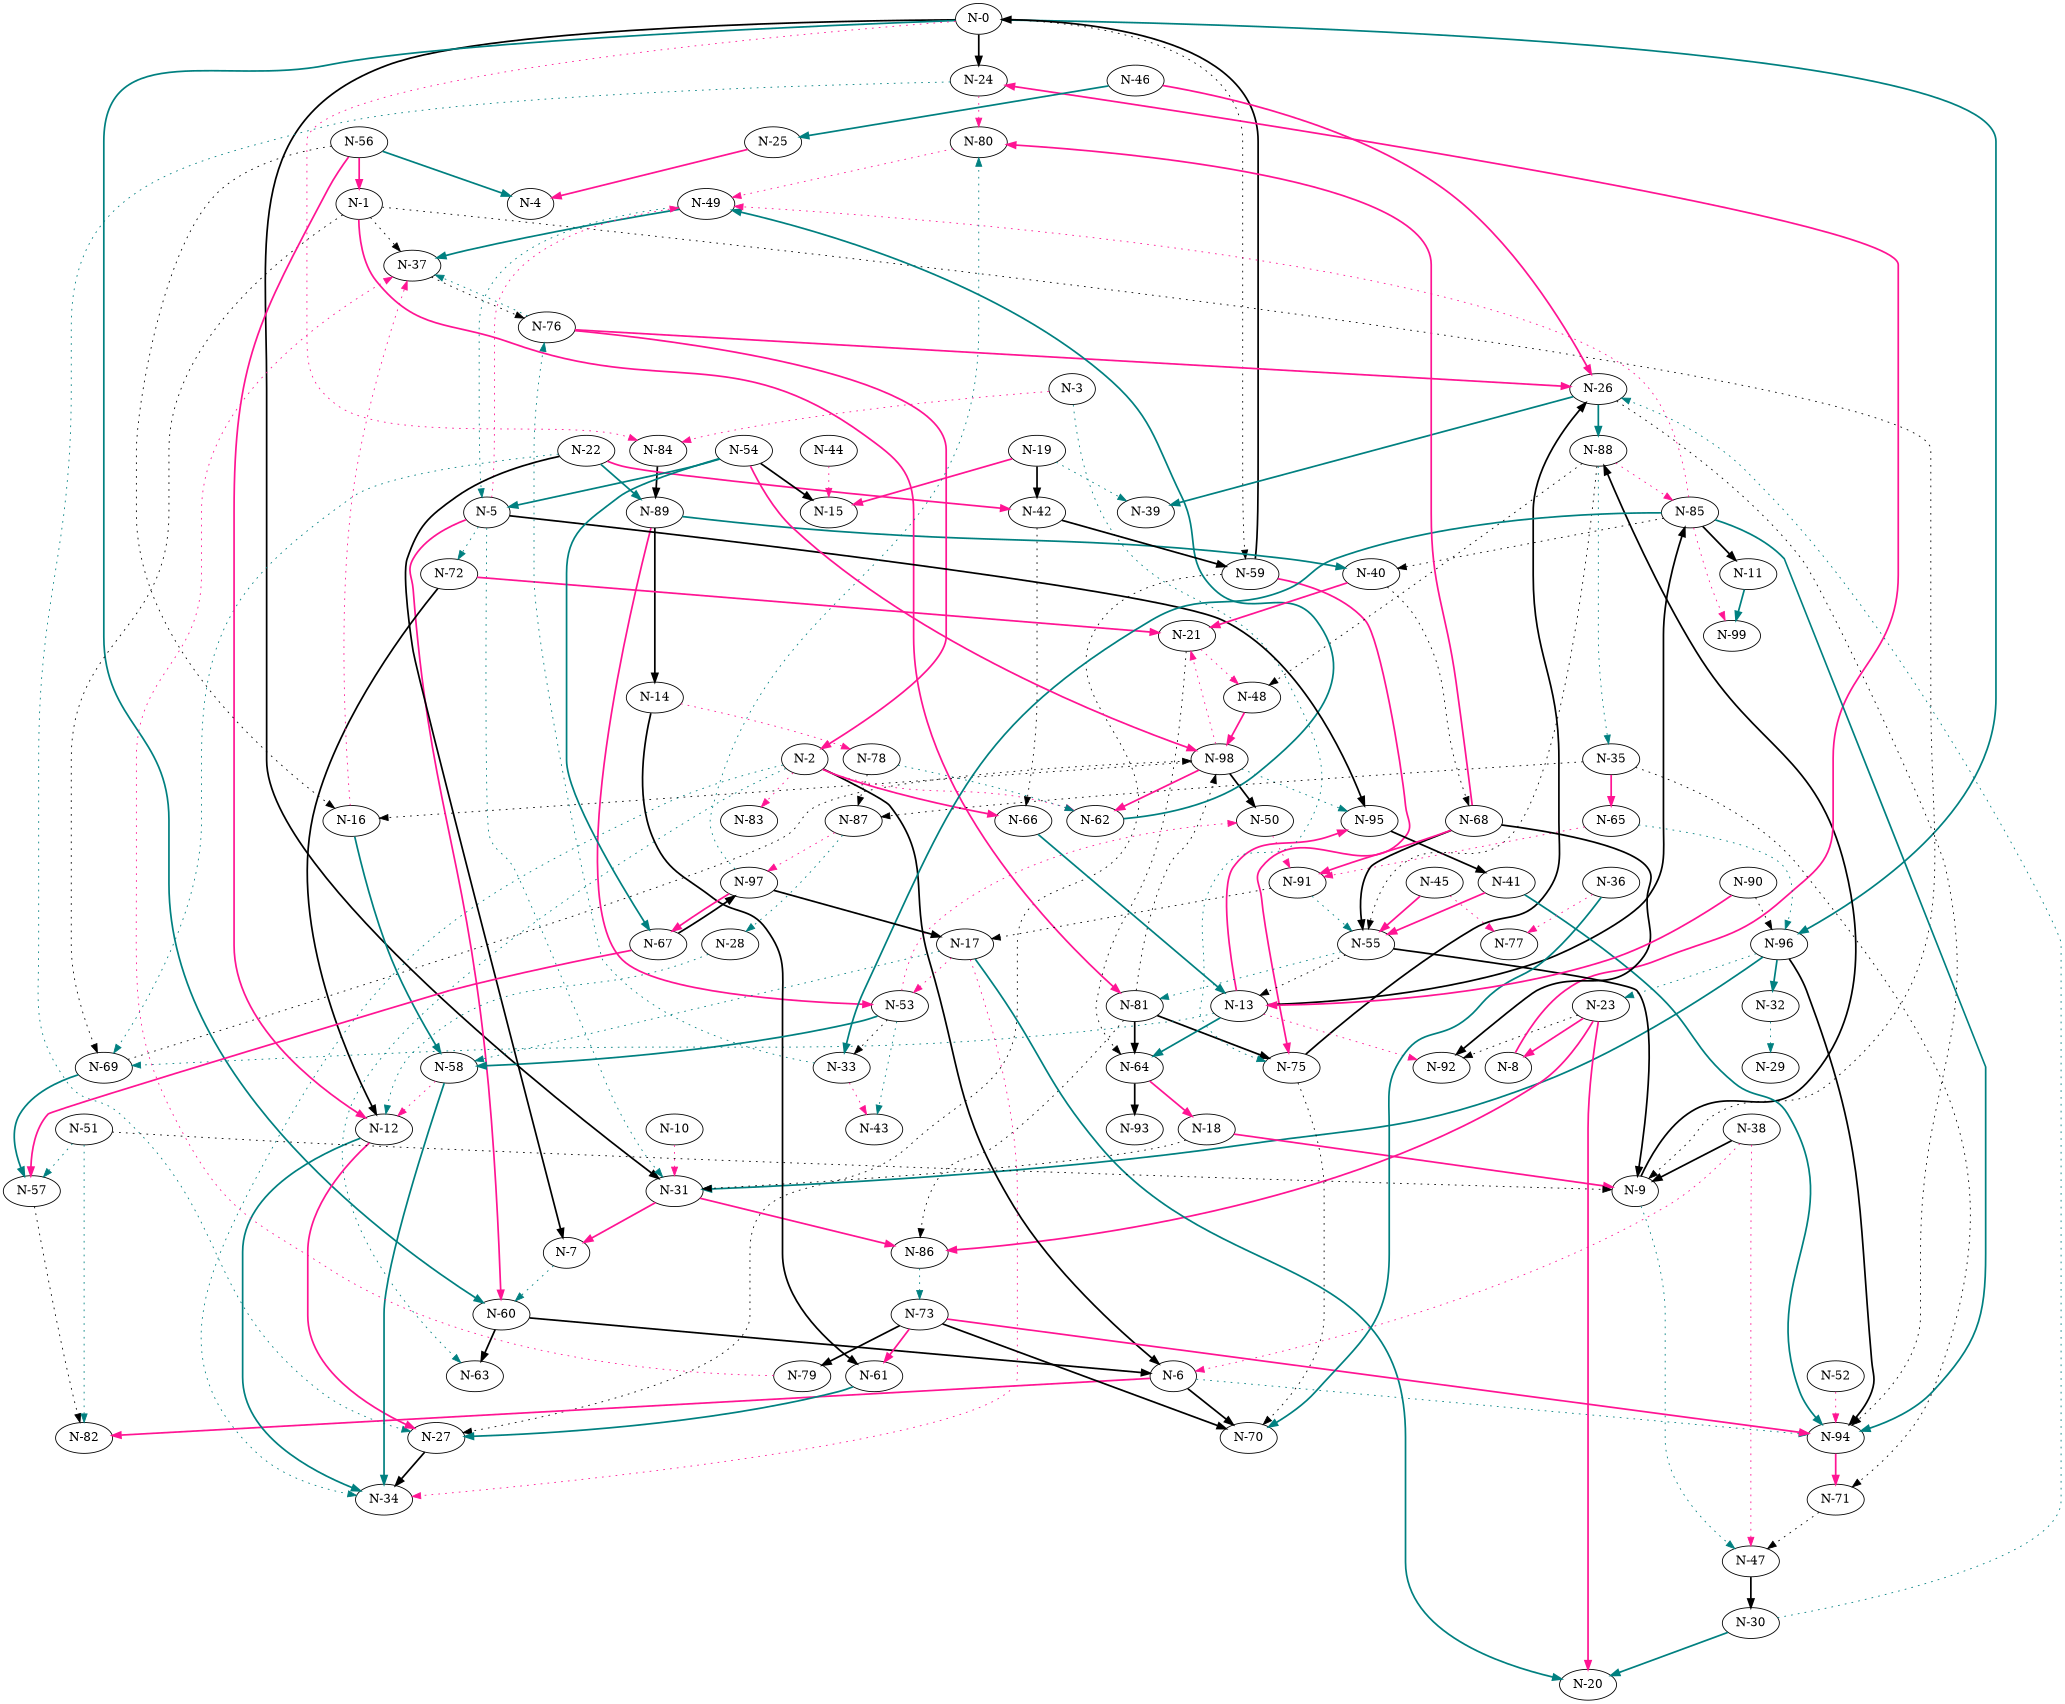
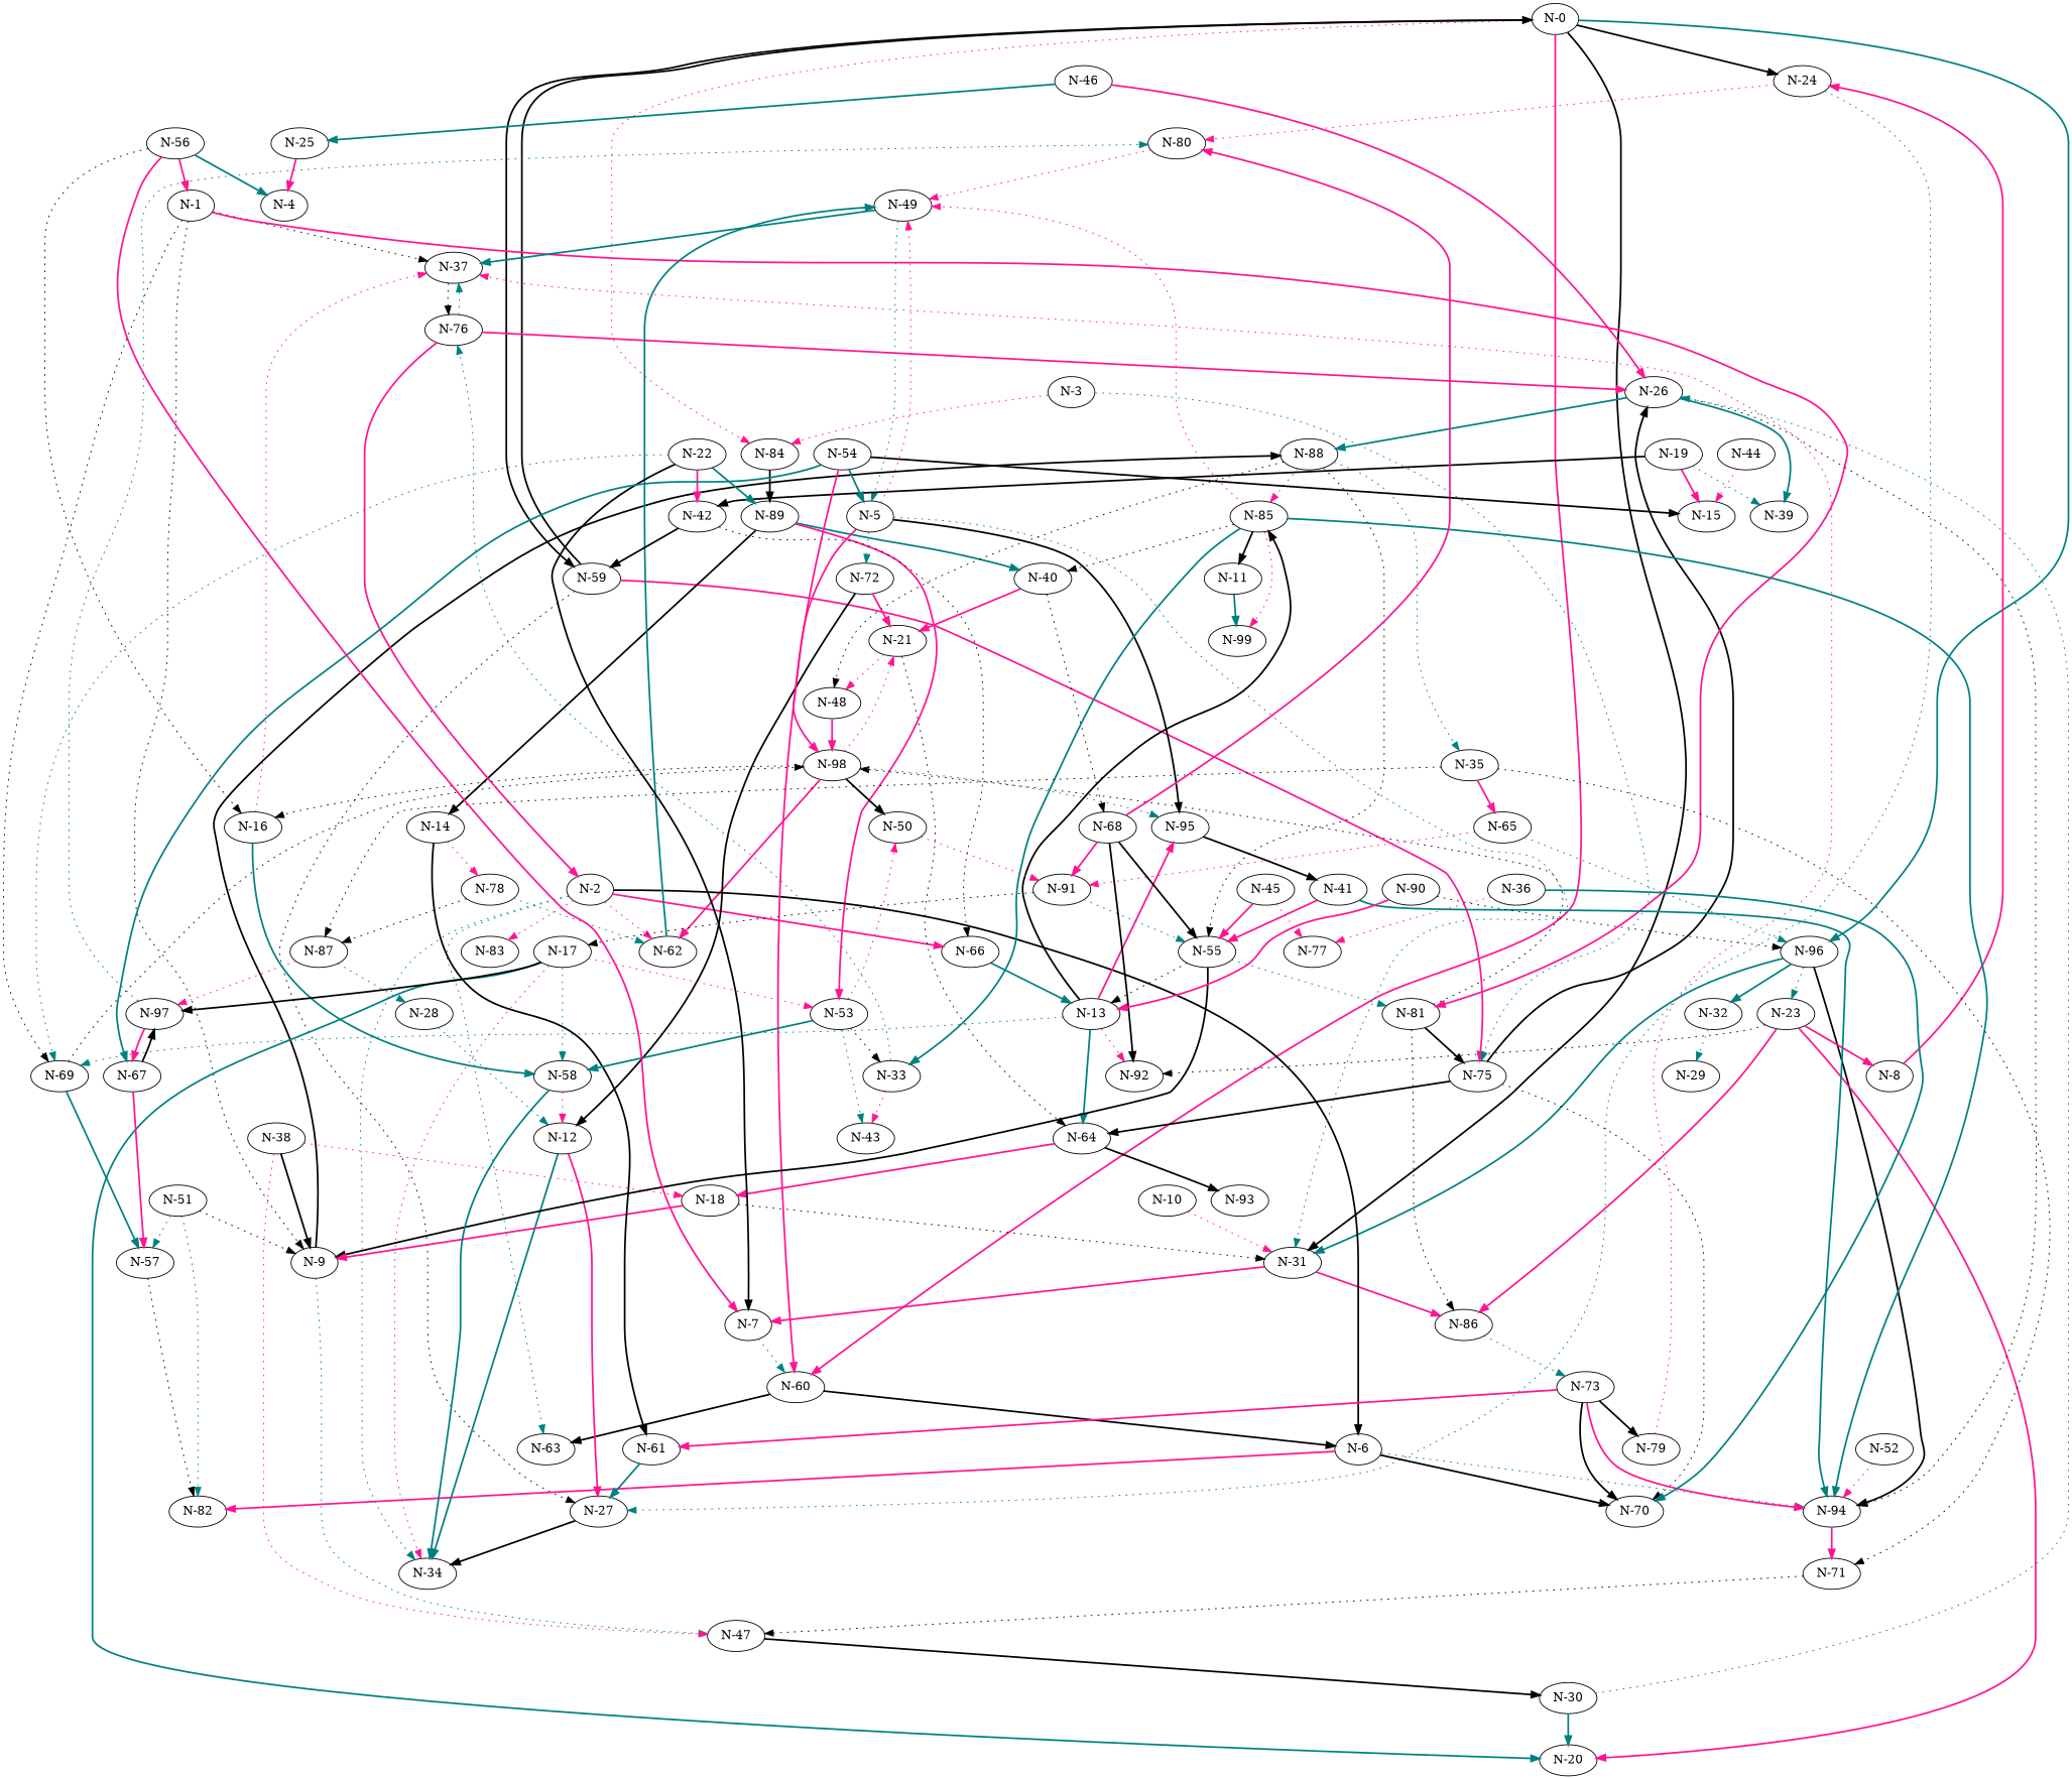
  digraph {
    edge [color=deeppink style=bold]
    "N-0"
    "N-24"
    "N-31"
    "N-59"
    "N-60"
    "N-84"
    "N-96"
    "N-27"
    "N-80"
    "N-7"
    "N-86"
    "N-75"
    "N-6"
    "N-63"
    "N-89"
    "N-94"
    "N-23"
    "N-32"
    "N-1"
    "N-9"
    "N-37"
    "N-69"
    "N-81"
    "N-47"
    "N-88"
    "N-76"
    "N-98"
    "N-57"
    "N-64"
    "N-2"
    "N-34"
    "N-62"
    "N-66"
    "N-83"
    "N-70"
    "N-82"
    "N-49"
    "N-13"
    "N-3"
    "N-26"
    "N-5"
    "N-72"
    "N-95"
    "N-12"
    "N-21"
    "N-41"
    "N-71"
    "N-8"
    "N-30"
    "N-85"
    "N-48"
    "N-35"
    "N-55"
    "N-10"
    "N-11"
    "N-99"
    "N-92"
    "N-18"
    "N-93"
    "N-33"
    "N-40"
    "N-14"
    "N-61"
    "N-78"
    "N-87"
    "N-16"
    "N-58"
    "N-17"
    "N-20"
    "N-53"
    "N-50"
    "N-43"
    "N-19"
    "N-15"
    "N-39"
    "N-42"
    "N-22"
    "N-73"
    "N-25"
    "N-4"
    "N-28"
    "N-29"
    "N-65"
    "N-91"
    "N-97"
    "N-36"
    "N-77"
    "N-38"
    "N-68"
    "N-44"
    "N-45"
    "N-46"
    "N-51"
    "N-52"
    "N-54"
    "N-67"
    "N-56"
    "N-79"
    "N-90"
    "N-0" -> "N-24" [color=black]
    "N-0" -> "N-31" [color=black]
-   "N-0" -> "N-59" [color=black style=dotted]
-   "N-0" -> "N-60" [color=teal]
+   "N-0" -> "N-59" [color=black]
+   "N-0" -> "N-60"
    "N-0" -> "N-84" [style=dotted]
    "N-0" -> "N-96" [color=teal]
    "N-24" -> "N-27" [color=teal style=dotted]
    "N-24" -> "N-80" [style=dotted]
    "N-31" -> "N-7"
    "N-31" -> "N-86"
    "N-59" -> "N-0" [color=black]
    "N-59" -> "N-27" [color=black style=dotted]
    "N-59" -> "N-75"
    "N-60" -> "N-6" [color=black]
    "N-60" -> "N-63" [color=black]
    "N-84" -> "N-89" [color=black]
    "N-96" -> "N-31" [color=teal]
    "N-96" -> "N-94" [color=black]
    "N-96" -> "N-23" [color=teal style=dotted]
    "N-96" -> "N-32" [color=teal]
    "N-27" -> "N-34" [color=black]
    "N-80" -> "N-49" [style=dotted]
    "N-7" -> "N-60" [color=teal style=dotted]
    "N-86" -> "N-73" [color=teal style=dotted]
    "N-75" -> "N-70" [color=black style=dotted]
    "N-75" -> "N-26" [color=black]
    "N-6" -> "N-94" [color=teal style=dotted]
    "N-6" -> "N-70" [color=black]
    "N-6" -> "N-82"
    "N-89" -> "N-40" [color=teal]
    "N-89" -> "N-14" [color=black]
    "N-89" -> "N-53"
    "N-94" -> "N-71"
    "N-23" -> "N-86"
    "N-23" -> "N-8"
    "N-23" -> "N-92" [color=black style=dotted]
    "N-23" -> "N-20"
    "N-32" -> "N-29" [color=teal style=dotted]
    "N-1" -> "N-9" [color=black style=dotted]
    "N-1" -> "N-37" [color=black style=dotted]
    "N-1" -> "N-69" [color=black style=dotted]
    "N-1" -> "N-81"
    "N-9" -> "N-47" [color=teal style=dotted]
    "N-9" -> "N-88" [color=black]
    "N-37" -> "N-76" [color=black style=dotted]
    "N-69" -> "N-98" [color=black style=dotted]
    "N-69" -> "N-57" [color=teal]
    "N-81" -> "N-86" [color=black style=dotted]
    "N-81" -> "N-75" [color=black]
    "N-81" -> "N-98" [color=black style=dotted]
-   "N-81" -> "N-64" [color=black]
+   "N-75" -> "N-64" [color=black]
    "N-47" -> "N-30" [color=black]
    "N-88" -> "N-85" [style=dotted]
    "N-88" -> "N-48" [color=black style=dotted]
    "N-88" -> "N-35" [color=teal style=dotted]
    "N-88" -> "N-55" [color=black style=dotted]
    "N-76" -> "N-37" [color=teal style=dotted]
    "N-76" -> "N-2"
    "N-76" -> "N-26"
    "N-98" -> "N-62"
    "N-98" -> "N-95" [color=teal style=dotted]
    "N-98" -> "N-21" [style=dotted]
    "N-98" -> "N-16" [color=black style=dotted]
    "N-98" -> "N-50" [color=black]
    "N-57" -> "N-82" [color=black style=dotted]
    "N-64" -> "N-18"
    "N-64" -> "N-93" [color=black]
    "N-2" -> "N-6" [color=black]
    "N-2" -> "N-63" [color=teal style=dotted]
    "N-2" -> "N-34" [color=teal style=dotted]
    "N-2" -> "N-62" [style=dotted]
    "N-2" -> "N-66"
    "N-2" -> "N-83" [style=dotted]
    "N-62" -> "N-49" [color=teal]
    "N-66" -> "N-13" [color=teal]
    "N-49" -> "N-37" [color=teal]
    "N-49" -> "N-5" [color=teal style=dotted]
    "N-13" -> "N-69" [color=teal style=dotted]
    "N-13" -> "N-64" [color=teal]
    "N-13" -> "N-95"
    "N-13" -> "N-85" [color=black]
    "N-13" -> "N-92" [style=dotted]
    "N-3" -> "N-84" [style=dotted]
    "N-3" -> "N-75" [color=teal style=dotted]
    "N-26" -> "N-94" [color=black style=dotted]
    "N-26" -> "N-88" [color=teal]
    "N-26" -> "N-39" [color=teal]
    "N-5" -> "N-31" [color=teal style=dotted]
    "N-5" -> "N-60"
    "N-5" -> "N-49" [style=dotted]
    "N-5" -> "N-72" [color=teal style=dotted]
    "N-5" -> "N-95" [color=black]
    "N-72" -> "N-12" [color=black]
    "N-72" -> "N-21"
    "N-95" -> "N-41" [color=black]
    "N-12" -> "N-27"
    "N-12" -> "N-34" [color=teal]
    "N-21" -> "N-64" [color=black style=dotted]
    "N-21" -> "N-48" [style=dotted]
    "N-41" -> "N-94" [color=teal]
    "N-41" -> "N-55"
    "N-71" -> "N-47" [color=black style=dotted]
    "N-8" -> "N-24"
    "N-30" -> "N-26" [color=teal style=dotted]
    "N-30" -> "N-20" [color=teal]
    "N-85" -> "N-94" [color=teal]
    "N-85" -> "N-49" [style=dotted]
    "N-85" -> "N-11" [color=black]
    "N-85" -> "N-99" [style=dotted]
    "N-85" -> "N-33" [color=teal]
    "N-85" -> "N-40" [color=black style=dotted]
    "N-48" -> "N-98"
    "N-35" -> "N-71" [color=black style=dotted]
    "N-35" -> "N-87" [color=black style=dotted]
    "N-35" -> "N-65"
    "N-55" -> "N-9" [color=black]
    "N-55" -> "N-81" [color=teal style=dotted]
    "N-55" -> "N-13" [color=black style=dotted]
    "N-10" -> "N-31" [style=dotted]
    "N-11" -> "N-99" [color=teal]
    "N-18" -> "N-31" [color=black style=dotted]
    "N-18" -> "N-9"
    "N-33" -> "N-76" [color=teal style=dotted]
    "N-33" -> "N-43" [style=dotted]
    "N-40" -> "N-21"
    "N-40" -> "N-68" [color=black style=dotted]
    "N-14" -> "N-61" [color=black]
    "N-14" -> "N-78" [style=dotted]
    "N-61" -> "N-27" [color=teal]
    "N-78" -> "N-62" [color=teal style=dotted]
    "N-78" -> "N-87" [color=black style=dotted]
    "N-87" -> "N-28" [color=teal style=dotted]
    "N-87" -> "N-97" [style=dotted]
    "N-16" -> "N-37" [style=dotted]
    "N-16" -> "N-58" [color=teal]
    "N-58" -> "N-34" [color=teal]
    "N-58" -> "N-12" [style=dotted]
    "N-17" -> "N-34" [style=dotted]
    "N-17" -> "N-58" [color=teal style=dotted]
    "N-17" -> "N-20" [color=teal]
    "N-17" -> "N-53" [style=dotted]
    "N-53" -> "N-33" [color=black style=dotted]
    "N-53" -> "N-58" [color=teal]
    "N-53" -> "N-50" [style=dotted]
    "N-53" -> "N-43" [color=teal style=dotted]
    "N-50" -> "N-91" [style=dotted]
    "N-19" -> "N-15"
    "N-19" -> "N-39" [color=teal style=dotted]
    "N-19" -> "N-42" [color=black]
    "N-42" -> "N-59" [color=black]
    "N-42" -> "N-66" [color=black style=dotted]
    "N-22" -> "N-7" [color=black]
    "N-22" -> "N-89" [color=teal]
    "N-22" -> "N-69" [color=teal style=dotted]
    "N-22" -> "N-42"
    "N-73" -> "N-94"
    "N-73" -> "N-70" [color=black]
    "N-73" -> "N-61"
    "N-73" -> "N-79" [color=black]
    "N-25" -> "N-4"
    "N-28" -> "N-12" [color=teal style=dotted]
    "N-65" -> "N-96" [color=teal style=dotted]
    "N-65" -> "N-91" [style=dotted]
    "N-91" -> "N-55" [color=teal style=dotted]
    "N-91" -> "N-17" [color=black style=dotted]
    "N-97" -> "N-80" [color=teal style=dotted]
-   "N-97" -> "N-17" [color=black]
+   "N-17" -> "N-97" [color=black]
    "N-97" -> "N-67"
    "N-36" -> "N-70" [color=teal]
    "N-36" -> "N-77" [style=dotted]
-   "N-38" -> "N-6" [style=dotted]
+   "N-38" -> "N-18" [style=dotted]
    "N-38" -> "N-9" [color=black]
    "N-38" -> "N-47" [style=dotted]
    "N-68" -> "N-80"
    "N-68" -> "N-55" [color=black]
    "N-68" -> "N-92" [color=black]
    "N-68" -> "N-91"
    "N-44" -> "N-15" [style=dotted]
    "N-45" -> "N-55"
    "N-45" -> "N-77" [style=dotted]
    "N-46" -> "N-26"
    "N-46" -> "N-25" [color=teal]
    "N-51" -> "N-9" [color=black style=dotted]
    "N-51" -> "N-57" [color=teal style=dotted]
    "N-51" -> "N-82" [color=teal style=dotted]
    "N-52" -> "N-94" [style=dotted]
    "N-54" -> "N-98"
    "N-54" -> "N-5" [color=teal]
    "N-54" -> "N-15" [color=black]
    "N-54" -> "N-67" [color=teal]
    "N-67" -> "N-57"
    "N-67" -> "N-97" [color=black]
    "N-56" -> "N-1"
-   "N-56" -> "N-12"
+   "N-56" -> "N-7"
    "N-56" -> "N-16" [color=black style=dotted]
    "N-56" -> "N-4" [color=teal]
    "N-79" -> "N-37" [style=dotted]
    "N-90" -> "N-96" [color=black style=dotted]
    "N-90" -> "N-13"
  }
